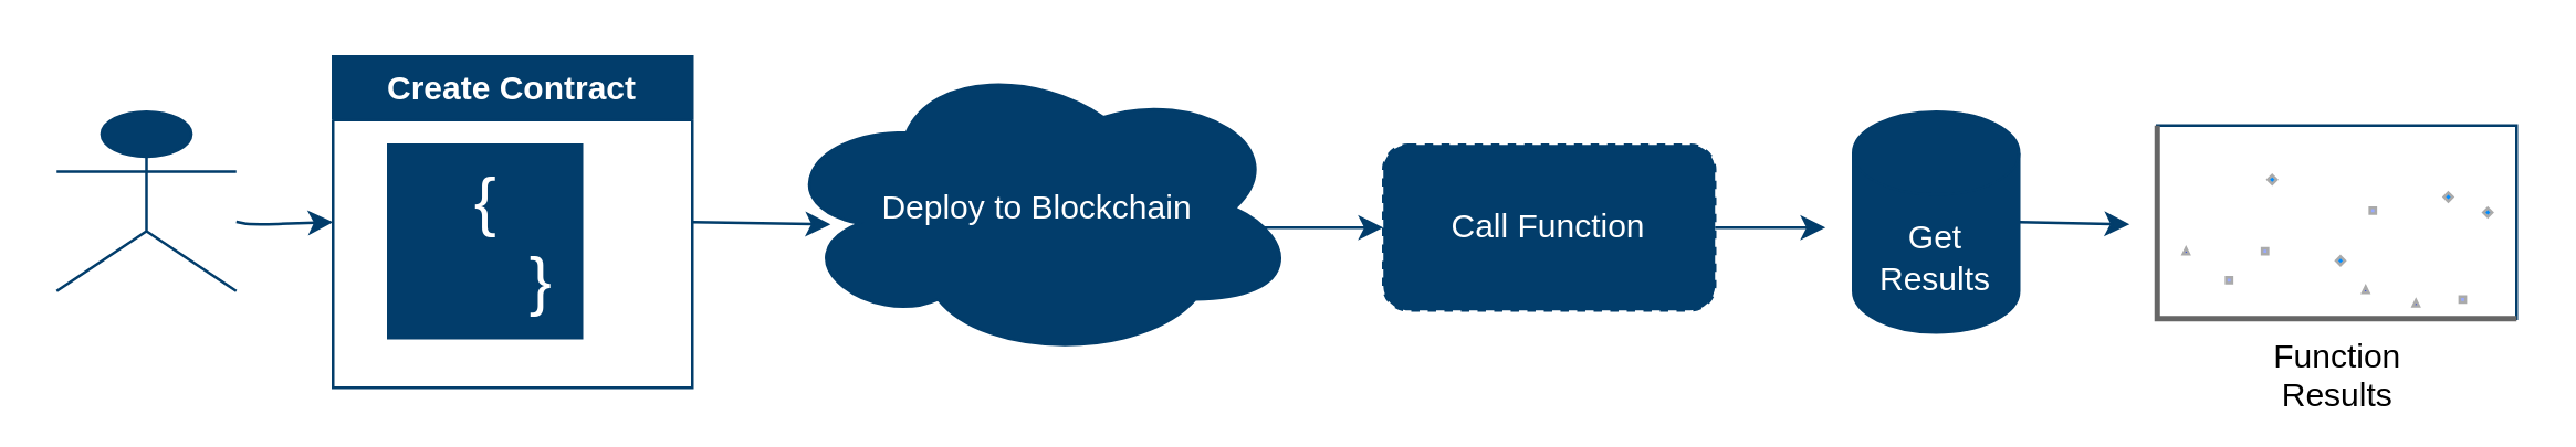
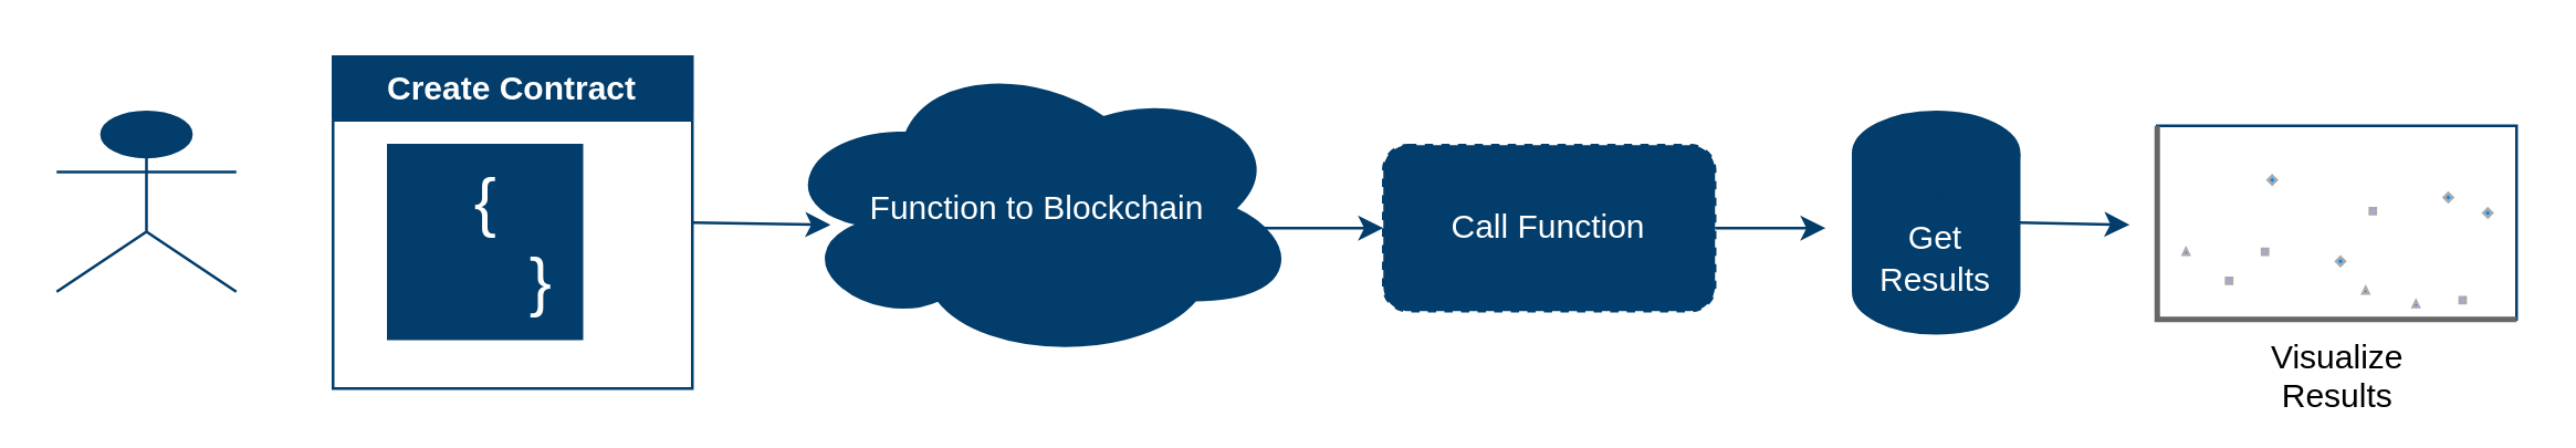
  <mxCell id="0" />
  <mxCell id="1" parent="0" />
  <mxCell id="2" value="User" style="shape=umlActor;verticalLabelPosition=bottom;verticalAlign=top;html=1;fillColor=#023d6b;strokeColor=#023d6b;fontColor=#ffffff;" parent="1" vertex="1"><mxGeometry x="20" y="40" width="65" height="65" as="geometry" /></mxCell>
- <mxCell id="3" style="entryX=0;entryY=0.5;entryDx=0;entryDy=0;fillColor=#023d6b;strokeColor=#023d6b;" parent="1" source="2" target="9" edge="1"><mxGeometry width="50" height="50" relative="1" as="geometry"><mxPoint x="60" y="92" as="sourcePoint" /><mxPoint x="90" y="122" as="targetPoint" /><Array as="points"><mxPoint x="90" y="81" /></Array></mxGeometry></mxCell>
  <mxCell id="4" style="exitX=1;exitY=0.5;exitDx=0;exitDy=0;fillColor=#023d6b;strokeColor=#023d6b;" parent="1" source="9" edge="1"><mxGeometry width="50" height="50" relative="1" as="geometry"><mxPoint x="240" y="82" as="sourcePoint" /><mxPoint x="300" y="80.833" as="targetPoint" /></mxGeometry></mxCell>
  <mxCell id="5" value="Call Function" style="rounded=1;whiteSpace=wrap;html=1;fillColor=#023d6b;strokeColor=#023d6b;fontColor=#ffffff;dashed=1;" parent="1" vertex="1"><mxGeometry x="500" y="52" width="120" height="60" as="geometry" /></mxCell>
  <mxCell id="6" style="fillColor=#023d6b;strokeColor=#023d6b;" parent="1" target="5" edge="1"><mxGeometry width="50" height="50" relative="1" as="geometry"><mxPoint x="440" y="82" as="sourcePoint" /><mxPoint x="490" y="32" as="targetPoint" /></mxGeometry></mxCell>
  <mxCell id="7" style="fillColor=#023d6b;strokeColor=#023d6b;" parent="1" source="5" edge="1"><mxGeometry width="50" height="50" relative="1" as="geometry"><mxPoint x="620" y="82" as="sourcePoint" /><mxPoint x="660" y="82" as="targetPoint" /></mxGeometry></mxCell>
  <mxCell id="8" style="exitX=1;exitY=0.5;exitDx=0;exitDy=0;exitPerimeter=0;fillColor=#023d6b;strokeColor=#023d6b;" parent="1" source="12" edge="1"><mxGeometry width="50" height="50" relative="1" as="geometry"><mxPoint x="780" y="82" as="sourcePoint" /><mxPoint x="770" y="80.8" as="targetPoint" /></mxGeometry></mxCell>
  <mxCell id="9" value="Create Contract" style="swimlane;whiteSpace=wrap;html=1;fillColor=#023d6b;strokeColor=#023d6b;fontColor=#ffffff;" parent="1" vertex="1"><mxGeometry x="120" y="20" width="130" height="120" as="geometry" /></mxCell>
  <mxCell id="10" value="&lt;font style=&quot;font-size: 24px;&quot;&gt;{&lt;/font&gt;&lt;div&gt;&lt;font style=&quot;font-size: 24px;&quot;&gt;&amp;nbsp; &amp;nbsp; &amp;nbsp; }&lt;/font&gt;&lt;/div&gt;" style="text;html=1;align=center;verticalAlign=middle;resizable=0;points=[];autosize=1;strokeColor=#023d6b;fillColor=#023d6b;fontColor=#ffffff;" parent="9" vertex="1"><mxGeometry x="20" y="32" width="70" height="70" as="geometry" /></mxCell>
- <mxCell id="11" value="Deploy to Blockchain" style="ellipse;shape=cloud;whiteSpace=wrap;html=1;fillColor=#023d6b;strokeColor=#023d6b;fontColor=#ffffff;" parent="1" vertex="1"><mxGeometry x="280" y="20" width="190" height="110" as="geometry" /></mxCell>
+ <mxCell id="11" value="Function to Blockchain" style="ellipse;shape=cloud;whiteSpace=wrap;html=1;fillColor=#023d6b;strokeColor=#023d6b;fontColor=#ffffff;" parent="1" vertex="1"><mxGeometry x="280" y="20" width="190" height="110" as="geometry" /></mxCell>
  <mxCell id="12" value="Get Results" style="shape=cylinder3;whiteSpace=wrap;html=1;boundedLbl=1;backgroundOutline=1;size=15;fillColor=#023d6b;strokeColor=#023d6b;fontColor=#ffffff;" parent="1" vertex="1"><mxGeometry x="670" y="40" width="60" height="80" as="geometry" /></mxCell>
- <mxCell id="13" value="&lt;span style=&quot;text-wrap-mode: wrap;&quot;&gt;Function Results&lt;/span&gt;" style="verticalLabelPosition=bottom;shadow=0;dashed=0;align=center;html=1;verticalAlign=top;strokeWidth=1;shape=mxgraph.mockup.graphics.plotChart;strokeColor2=#aaaaaa;strokeColor3=#666666;fillColor2=#99aaff,#0022ff,#008cff;strokeColor=#023D6B;" parent="1" vertex="1"><mxGeometry x="780" y="45" width="130" height="70" as="geometry" /></mxCell>
+ <mxCell id="13" value="&lt;span style=&quot;text-wrap-mode: wrap;&quot;&gt;Visualize Results&lt;/span&gt;" style="verticalLabelPosition=bottom;shadow=0;dashed=0;align=center;html=1;verticalAlign=top;strokeWidth=1;shape=mxgraph.mockup.graphics.plotChart;strokeColor2=#aaaaaa;strokeColor3=#666666;fillColor2=#99aaff,#0022ff,#008cff;strokeColor=#023D6B;" parent="1" vertex="1"><mxGeometry x="780" y="45" width="130" height="70" as="geometry" /></mxCell>
